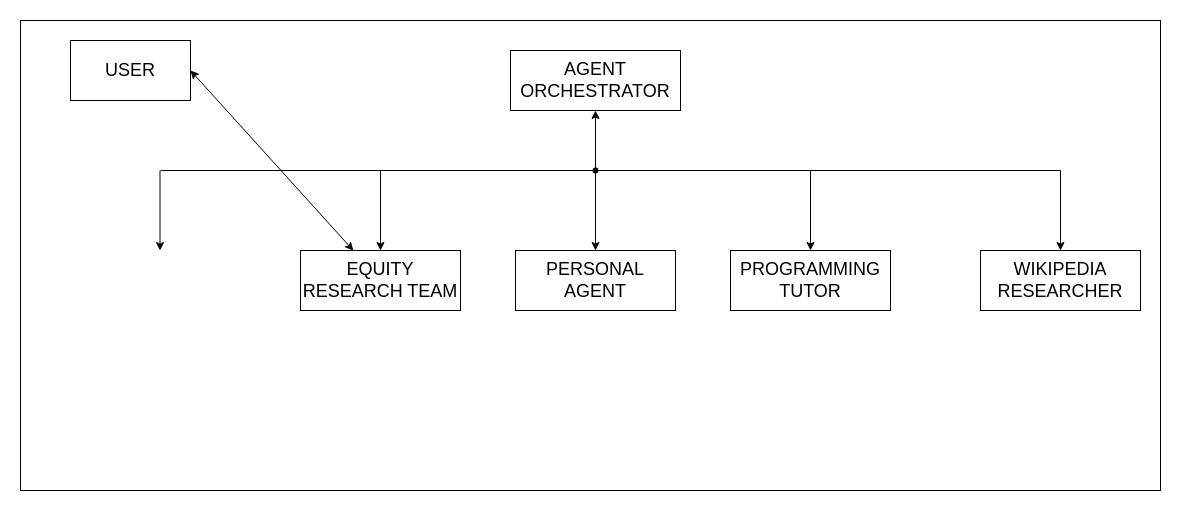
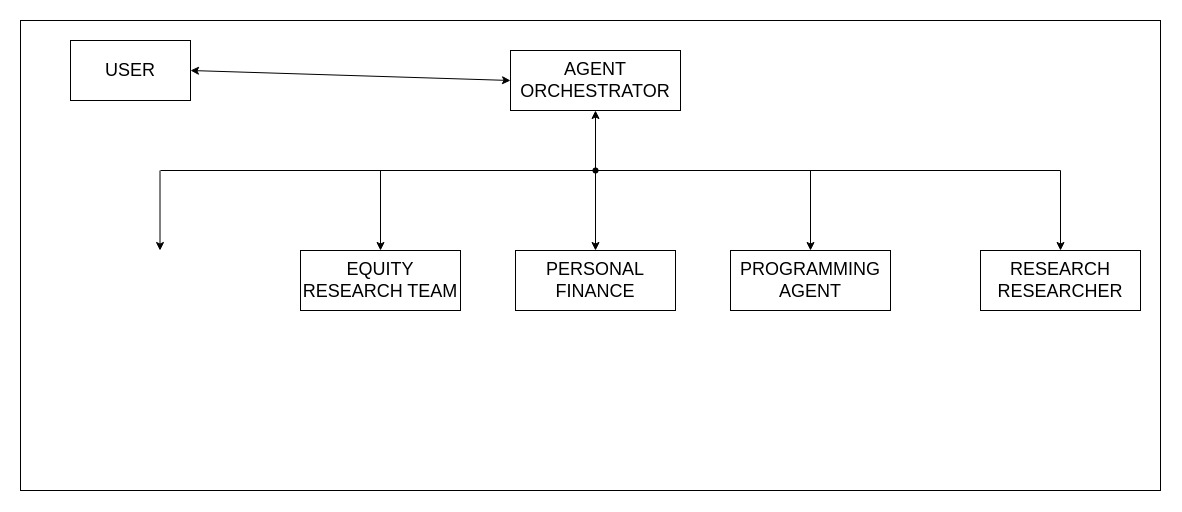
  <mxCell id="0" />
  <mxCell id="1" parent="0" />
  <mxCell id="2" value="" style="rounded=0;whiteSpace=wrap;html=1;fillColor=none;" vertex="1" parent="1"><mxGeometry x="20" y="20" width="1140" height="470" as="geometry" /></mxCell>
  <mxCell id="3" value="&lt;font style=&quot;font-size: 18px;&quot;&gt;USER&lt;/font&gt;" style="rounded=0;whiteSpace=wrap;html=1;" vertex="1" parent="1"><mxGeometry x="70" y="40" width="120" height="60" as="geometry" /></mxCell>
  <mxCell id="4" value="" style="edgeStyle=orthogonalEdgeStyle;rounded=0;orthogonalLoop=1;jettySize=auto;html=1;entryX=0.5;entryY=1;entryDx=0;entryDy=0;" edge="1" parent="1" source="16" target="5"><mxGeometry relative="1" as="geometry"><mxPoint x="632" y="190" as="sourcePoint" /></mxGeometry></mxCell>
  <mxCell id="5" value="&lt;font style=&quot;font-size: 18px;&quot;&gt;AGENT ORCHESTRATOR&lt;/font&gt;" style="rounded=0;whiteSpace=wrap;html=1;" vertex="1" parent="1"><mxGeometry x="510" y="50" width="170" height="60" as="geometry" /></mxCell>
  <mxCell id="6" value="" style="endArrow=none;html=1;rounded=0;" edge="1" parent="1"><mxGeometry width="50" height="50" relative="1" as="geometry"><mxPoint x="160" y="170" as="sourcePoint" /><mxPoint x="1060" y="170" as="targetPoint" /></mxGeometry></mxCell>
  <mxCell id="7" value="" style="group" vertex="1" connectable="0" parent="1"><mxGeometry x="730" y="170" width="160" height="140" as="geometry" /></mxCell>
- <mxCell id="8" value="&lt;span style=&quot;font-size: 18px;&quot;&gt;PROGRAMMING TUTOR&lt;/span&gt;" style="rounded=0;whiteSpace=wrap;html=1;" vertex="1" parent="7"><mxGeometry y="80" width="160" height="60" as="geometry" /></mxCell>
+ <mxCell id="8" value="&lt;span style=&quot;font-size: 18px;&quot;&gt;PROGRAMMING AGENT&lt;/span&gt;" style="rounded=0;whiteSpace=wrap;html=1;" vertex="1" parent="7"><mxGeometry y="80" width="160" height="60" as="geometry" /></mxCell>
  <mxCell id="9" value="" style="endArrow=classic;html=1;rounded=0;entryX=0.5;entryY=0;entryDx=0;entryDy=0;" edge="1" parent="7" target="8"><mxGeometry width="50" height="50" relative="1" as="geometry"><mxPoint x="80" as="sourcePoint" /><mxPoint x="150" as="targetPoint" /></mxGeometry></mxCell>
  <mxCell id="10" value="" style="group" vertex="1" connectable="0" parent="1"><mxGeometry x="980" y="170" width="160" height="140" as="geometry" /></mxCell>
- <mxCell id="11" value="&lt;span style=&quot;font-size: 18px;&quot;&gt;WIKIPEDIA RESEARCHER&lt;/span&gt;" style="rounded=0;whiteSpace=wrap;html=1;" vertex="1" parent="10"><mxGeometry y="80" width="160" height="60" as="geometry" /></mxCell>
+ <mxCell id="11" value="&lt;span style=&quot;font-size: 18px;&quot;&gt;RESEARCH RESEARCHER&lt;/span&gt;" style="rounded=0;whiteSpace=wrap;html=1;" vertex="1" parent="10"><mxGeometry y="80" width="160" height="60" as="geometry" /></mxCell>
  <mxCell id="12" value="" style="endArrow=classic;html=1;rounded=0;entryX=0.5;entryY=0;entryDx=0;entryDy=0;" edge="1" parent="10" target="11"><mxGeometry width="50" height="50" relative="1" as="geometry"><mxPoint x="80" as="sourcePoint" /><mxPoint x="150" as="targetPoint" /></mxGeometry></mxCell>
  <mxCell id="13" value="" style="group" vertex="1" connectable="0" parent="1"><mxGeometry x="515" y="170" width="160" height="140" as="geometry" /></mxCell>
- <mxCell id="14" value="&lt;span style=&quot;font-size: 18px;&quot;&gt;PERSONAL AGENT&lt;/span&gt;" style="rounded=0;whiteSpace=wrap;html=1;" vertex="1" parent="13"><mxGeometry y="80" width="160" height="60" as="geometry" /></mxCell>
+ <mxCell id="14" value="&lt;span style=&quot;font-size: 18px;&quot;&gt;PERSONAL FINANCE&lt;/span&gt;" style="rounded=0;whiteSpace=wrap;html=1;" vertex="1" parent="13"><mxGeometry y="80" width="160" height="60" as="geometry" /></mxCell>
  <mxCell id="15" value="" style="endArrow=classic;html=1;rounded=0;entryX=0.5;entryY=0;entryDx=0;entryDy=0;" edge="1" parent="13" target="14"><mxGeometry width="50" height="50" relative="1" as="geometry"><mxPoint x="80" as="sourcePoint" /><mxPoint x="150" as="targetPoint" /></mxGeometry></mxCell>
  <mxCell id="16" value="" style="shape=waypoint;sketch=0;size=6;pointerEvents=1;points=[];fillColor=default;resizable=0;rotatable=0;perimeter=centerPerimeter;snapToPoint=1;rounded=0;" vertex="1" parent="13"><mxGeometry x="70" y="-10" width="20" height="20" as="geometry" /></mxCell>
  <mxCell id="17" value="" style="group" vertex="1" connectable="0" parent="1"><mxGeometry x="300" y="170" width="160" height="140" as="geometry" /></mxCell>
  <mxCell id="18" value="&lt;span style=&quot;font-size: 18px;&quot;&gt;EQUITY RESEARCH TEAM&lt;/span&gt;" style="rounded=0;whiteSpace=wrap;html=1;" vertex="1" parent="17"><mxGeometry y="80" width="160" height="60" as="geometry" /></mxCell>
  <mxCell id="19" value="" style="endArrow=classic;html=1;rounded=0;entryX=0.5;entryY=0;entryDx=0;entryDy=0;" edge="1" parent="17" target="18"><mxGeometry width="50" height="50" relative="1" as="geometry"><mxPoint x="80" as="sourcePoint" /><mxPoint x="150" as="targetPoint" /></mxGeometry></mxCell>
  <mxCell id="20" value="" style="group" vertex="1" connectable="0" parent="1"><mxGeometry x="80" y="170" width="160" height="140" as="geometry" /></mxCell>
  <mxCell id="21" value="" style="endArrow=classic;html=1;rounded=0;entryX=0.5;entryY=0;entryDx=0;entryDy=0;" edge="1" parent="20"><mxGeometry width="50" height="50" relative="1" as="geometry"><mxPoint x="79.5" as="sourcePoint" /><mxPoint x="79.5" y="80" as="targetPoint" /></mxGeometry></mxCell>
- <mxCell id="22" value="" style="endArrow=classic;startArrow=classic;html=1;rounded=0;exitX=1;exitY=0.5;exitDx=0;exitDy=0;" edge="1" parent="1" source="3" target="18"><mxGeometry width="50" height="50" relative="1" as="geometry"><mxPoint x="282" y="105" as="sourcePoint" /><mxPoint x="332" y="55" as="targetPoint" /></mxGeometry></mxCell>
+ <mxCell id="22" value="" style="endArrow=classic;startArrow=classic;html=1;rounded=0;entryX=0;entryY=0.5;entryDx=0;entryDy=0;exitX=1;exitY=0.5;exitDx=0;exitDy=0;" edge="1" parent="1" source="3" target="5"><mxGeometry width="50" height="50" relative="1" as="geometry"><mxPoint x="282" y="105" as="sourcePoint" /><mxPoint x="332" y="55" as="targetPoint" /></mxGeometry></mxCell>
